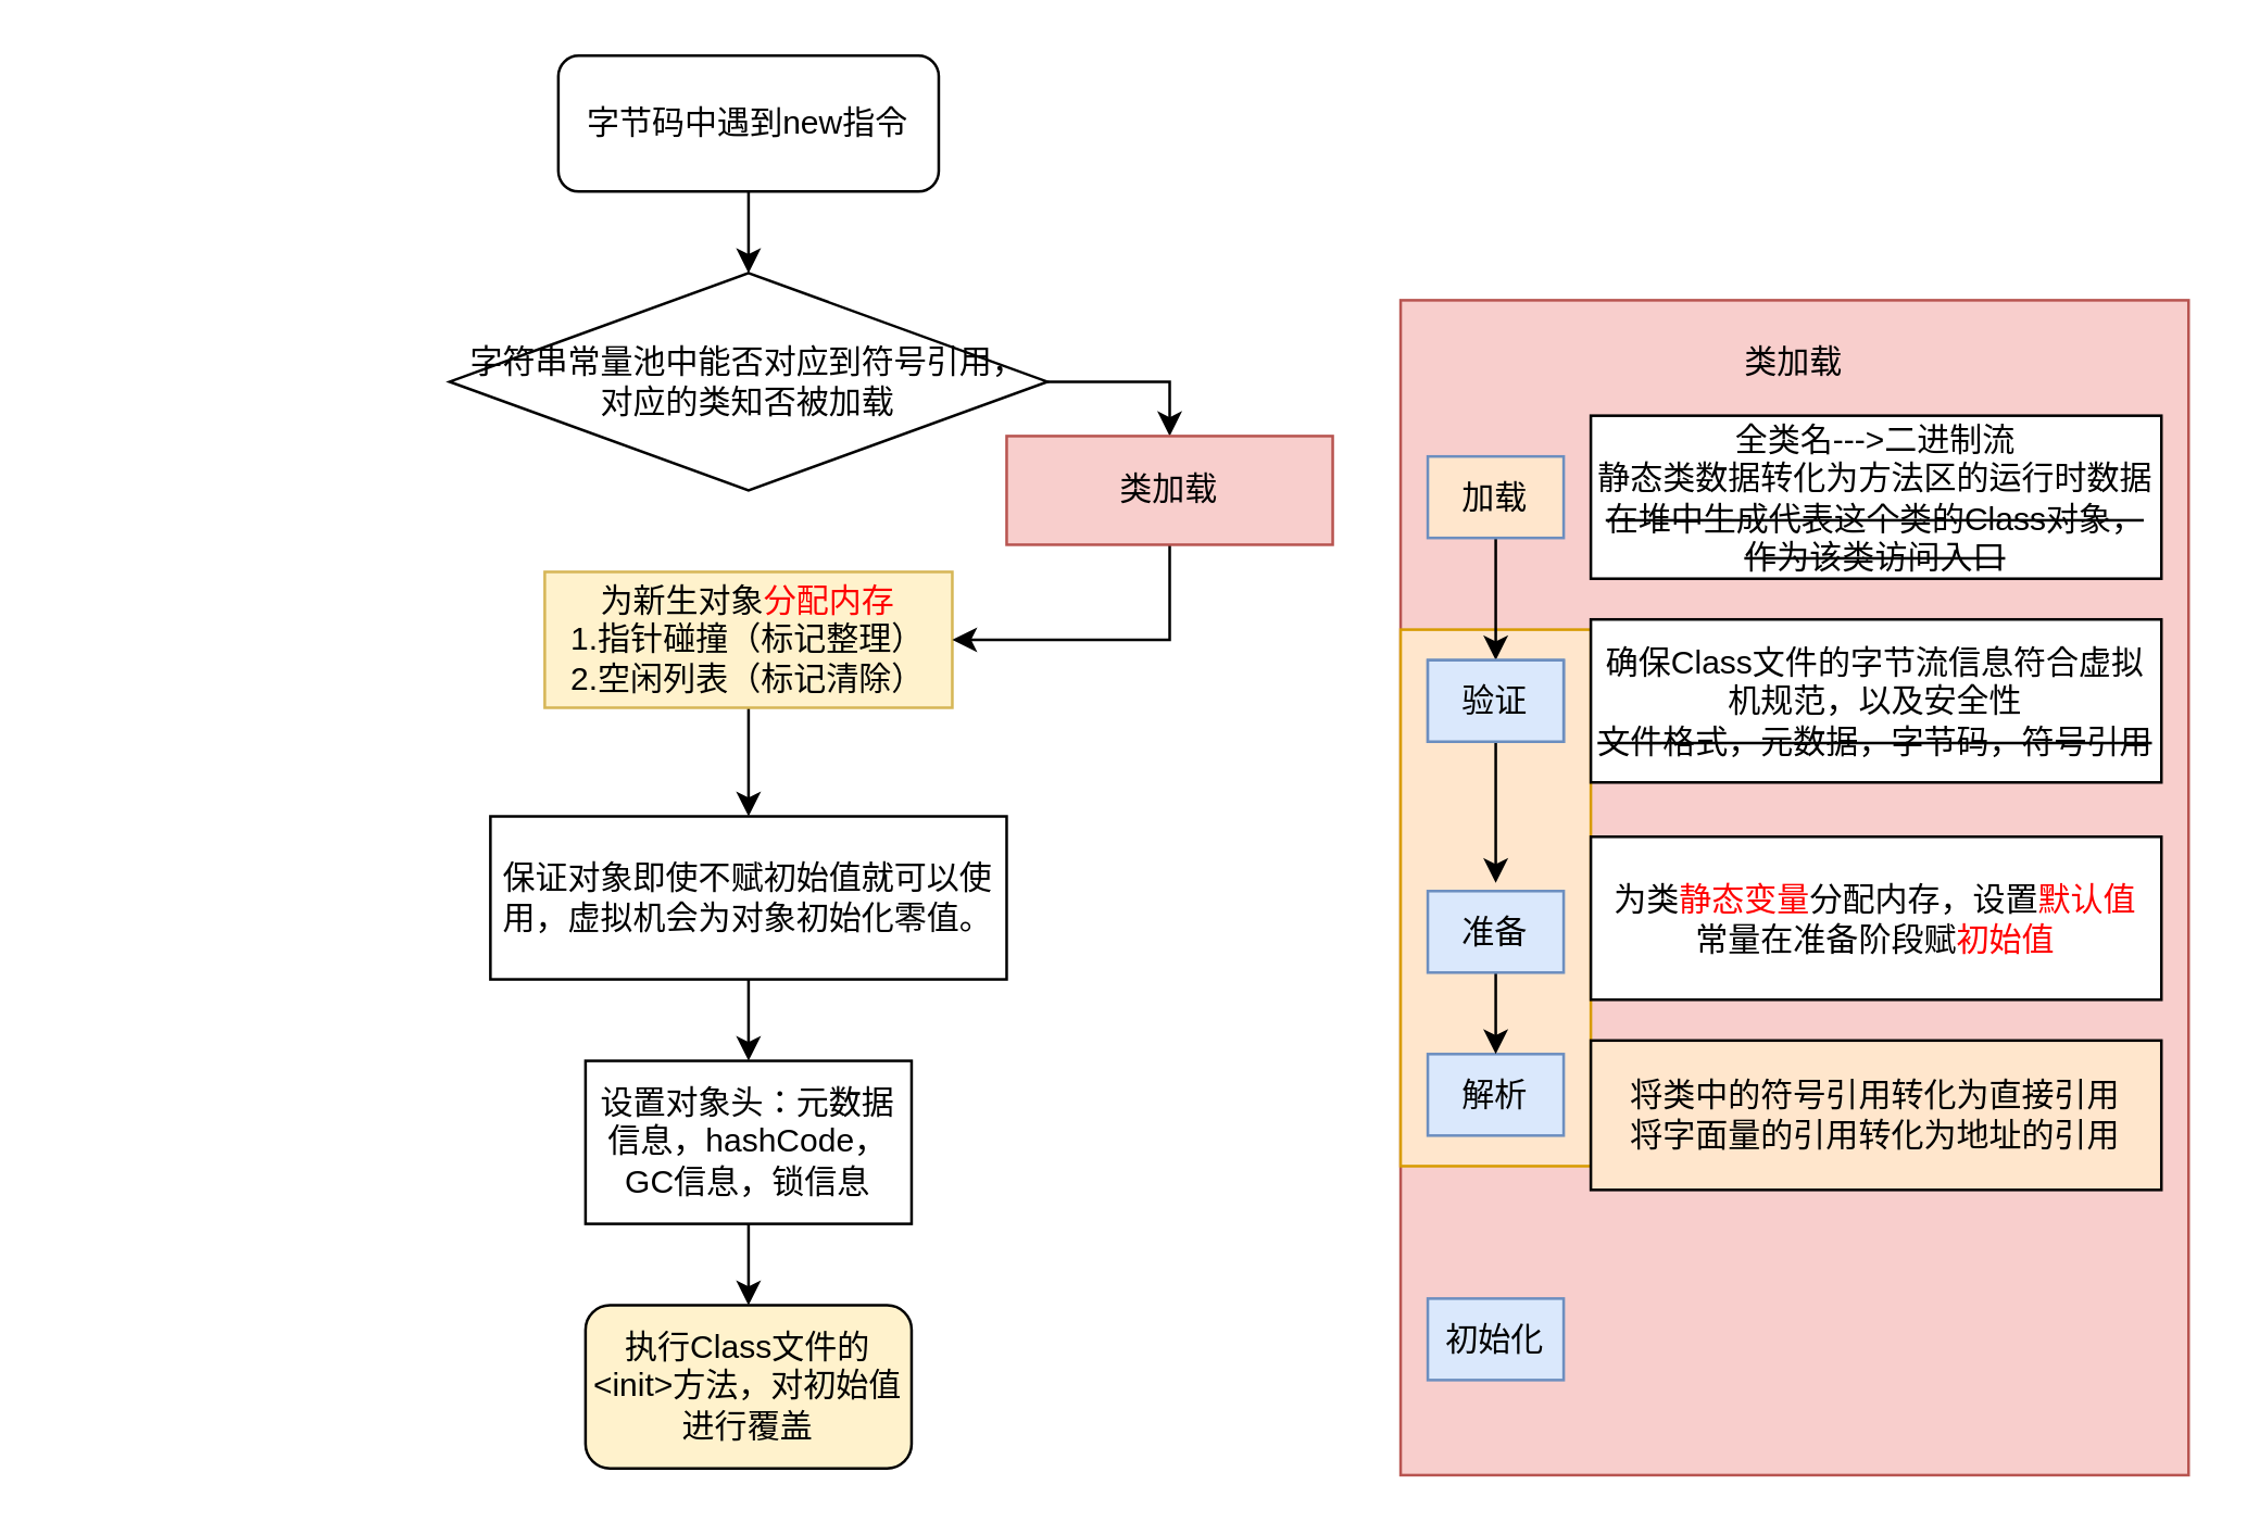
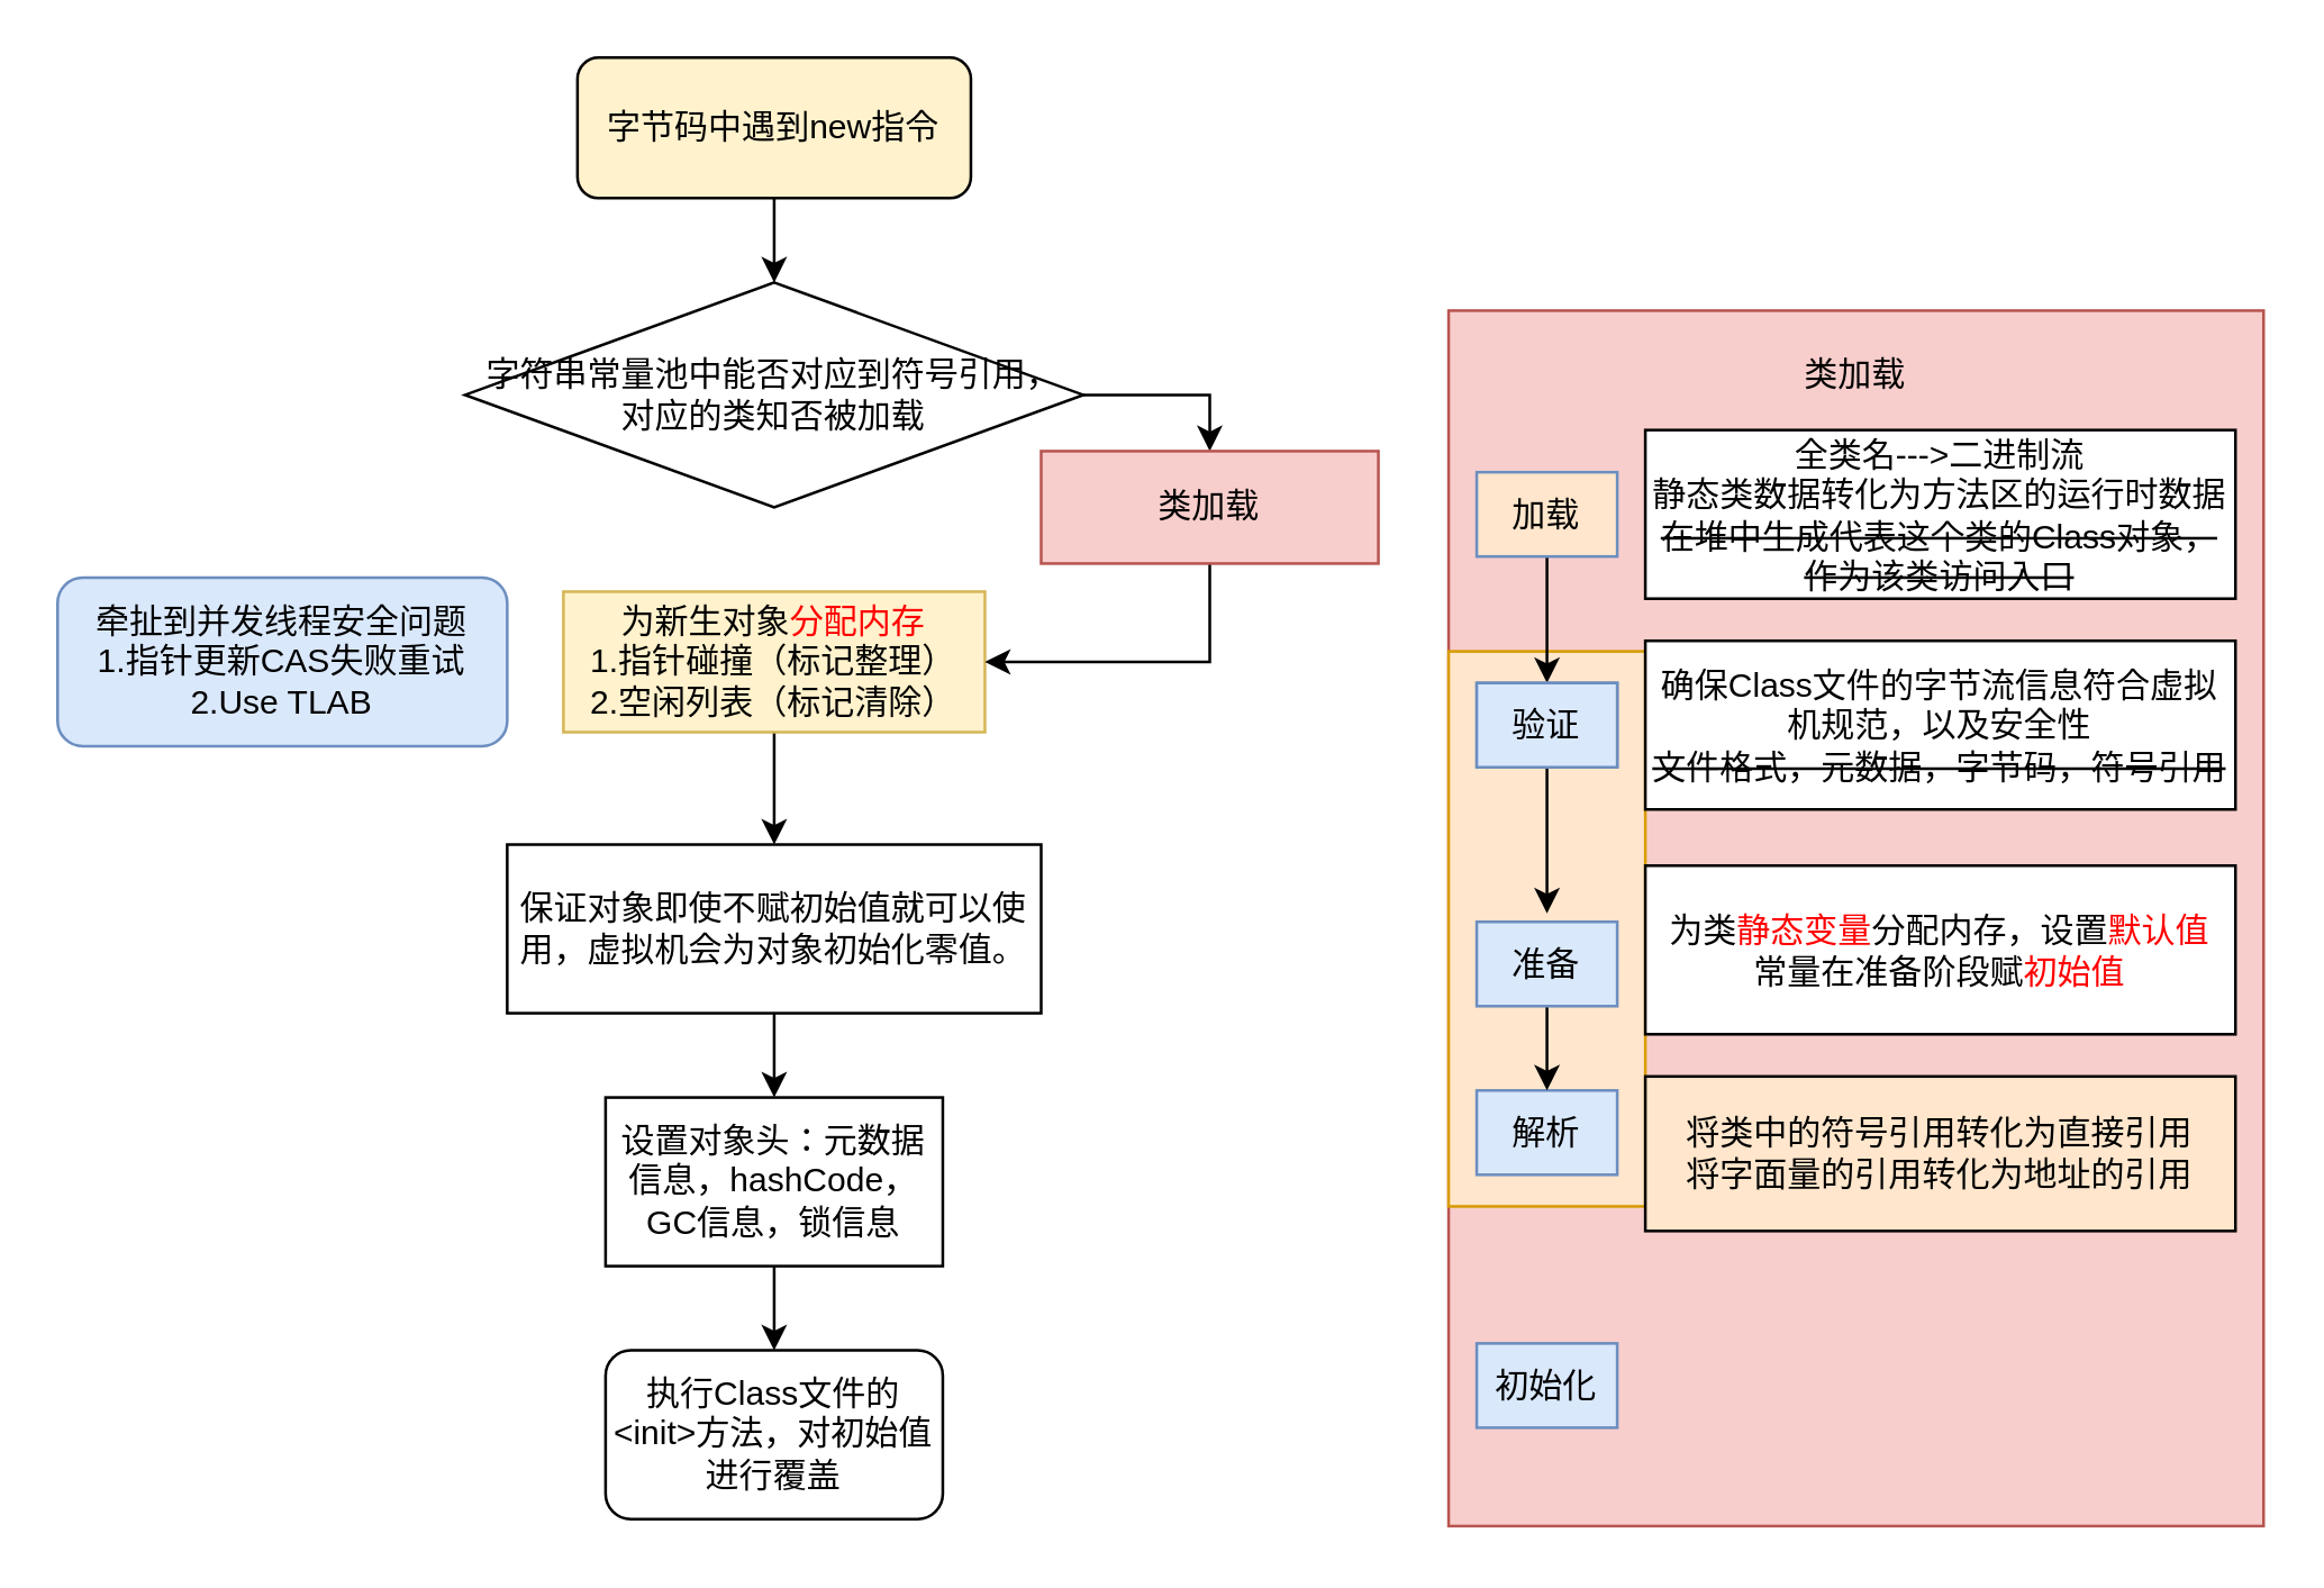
  <mxCell id="0" />
  <mxCell id="1" parent="0" />
  <mxCell id="2" value="" style="rounded=0;whiteSpace=wrap;html=1;fontSize=12;fillColor=#f8cecc;strokeColor=#b85450;" vertex="1" parent="1"><mxGeometry x="515" y="110" width="290" height="432.5" as="geometry" /></mxCell>
  <mxCell id="3" value="" style="rounded=0;whiteSpace=wrap;html=1;fontSize=12;fillColor=#ffe6cc;strokeColor=#d79b00;" vertex="1" parent="1"><mxGeometry x="515" y="231.25" width="70" height="197.5" as="geometry" /></mxCell>
  <mxCell id="4" style="edgeStyle=orthogonalEdgeStyle;rounded=0;orthogonalLoop=1;jettySize=auto;html=1;exitX=0.5;exitY=1;exitDx=0;exitDy=0;fontSize=12;" edge="1" parent="1" source="5" target="7"><mxGeometry relative="1" as="geometry" /></mxCell>
- <mxCell id="5" value="字节码中遇到new指令" style="rounded=1;whiteSpace=wrap;html=1;" vertex="1" parent="1"><mxGeometry x="205" y="20" width="140" height="50" as="geometry" /></mxCell>
+ <mxCell id="5" value="字节码中遇到new指令" style="rounded=1;whiteSpace=wrap;html=1;fillColor=#fff2cc;" vertex="1" parent="1"><mxGeometry x="205" y="20" width="140" height="50" as="geometry" /></mxCell>
  <mxCell id="6" style="edgeStyle=orthogonalEdgeStyle;rounded=0;orthogonalLoop=1;jettySize=auto;html=1;exitX=1;exitY=0.5;exitDx=0;exitDy=0;entryX=0.5;entryY=0;entryDx=0;entryDy=0;fontSize=12;fontColor=#FF0000;" edge="1" parent="1" source="7" target="12"><mxGeometry relative="1" as="geometry" /></mxCell>
  <mxCell id="7" value="&lt;font style=&quot;font-size: 12px&quot;&gt;字符串常量池中能否对应到符号引用，&lt;br&gt;对应的类知否被加载&lt;br&gt;&lt;/font&gt;" style="rhombus;whiteSpace=wrap;html=1;" vertex="1" parent="1"><mxGeometry x="165" y="100" width="220" height="80" as="geometry" /></mxCell>
  <mxCell id="8" style="edgeStyle=orthogonalEdgeStyle;rounded=0;orthogonalLoop=1;jettySize=auto;html=1;exitX=0.5;exitY=1;exitDx=0;exitDy=0;entryX=0.5;entryY=0;entryDx=0;entryDy=0;fontSize=12;fontColor=#000000;" edge="1" parent="1" source="9" target="14"><mxGeometry relative="1" as="geometry" /></mxCell>
  <mxCell id="9" value="为新生对象&lt;font color=&quot;#ff0000&quot;&gt;分配内存&lt;/font&gt;&lt;br&gt;1.指针碰撞（标记整理）&lt;br&gt;2.空闲列表（标记清除）" style="rounded=0;whiteSpace=wrap;html=1;fontSize=12;fillColor=#fff2cc;strokeColor=#d6b656;" vertex="1" parent="1"><mxGeometry x="200" y="210" width="150" height="50" as="geometry" /></mxCell>
+ <mxCell id="10" value="牵扯到并发线程安全问题&lt;br&gt;1.指针更新CAS失败重试&lt;br&gt;2.Use TLAB" style="rounded=1;whiteSpace=wrap;html=1;fontSize=12;fillColor=#dae8fc;strokeColor=#6c8ebf;" vertex="1" parent="1"><mxGeometry x="20" y="205" width="160" height="60" as="geometry" /></mxCell>
  <mxCell id="11" style="edgeStyle=orthogonalEdgeStyle;rounded=0;orthogonalLoop=1;jettySize=auto;html=1;exitX=0.5;exitY=1;exitDx=0;exitDy=0;entryX=1;entryY=0.5;entryDx=0;entryDy=0;fontSize=12;fontColor=#FF0000;" edge="1" parent="1" source="12" target="9"><mxGeometry relative="1" as="geometry" /></mxCell>
  <mxCell id="12" value="&lt;font color=&quot;#000000&quot;&gt;类加载&lt;/font&gt;" style="rounded=0;whiteSpace=wrap;html=1;fontSize=12;fillColor=#f8cecc;strokeColor=#b85450;" vertex="1" parent="1"><mxGeometry x="370" y="160" width="120" height="40" as="geometry" /></mxCell>
  <mxCell id="13" style="edgeStyle=orthogonalEdgeStyle;rounded=0;orthogonalLoop=1;jettySize=auto;html=1;exitX=0.5;exitY=1;exitDx=0;exitDy=0;entryX=0.5;entryY=0;entryDx=0;entryDy=0;fontSize=12;fontColor=#000000;" edge="1" parent="1" source="14" target="17"><mxGeometry relative="1" as="geometry" /></mxCell>
  <mxCell id="14" value="保证对象即使不赋初始值就可以使用，虚拟机会为对象初始化零值。" style="rounded=0;whiteSpace=wrap;html=1;fontSize=12;fontColor=#000000;" vertex="1" parent="1"><mxGeometry x="180" y="300" width="190" height="60" as="geometry" /></mxCell>
  <mxCell id="15" value="类加载" style="text;html=1;strokeColor=none;fillColor=none;align=center;verticalAlign=middle;whiteSpace=wrap;rounded=0;fontSize=12;fontColor=#000000;" vertex="1" parent="1"><mxGeometry x="630" y="117.5" width="60" height="30" as="geometry" /></mxCell>
  <mxCell id="16" style="edgeStyle=orthogonalEdgeStyle;rounded=0;orthogonalLoop=1;jettySize=auto;html=1;exitX=0.5;exitY=1;exitDx=0;exitDy=0;entryX=0.5;entryY=0;entryDx=0;entryDy=0;fontSize=12;fontColor=#000000;" edge="1" parent="1" source="17" target="18"><mxGeometry relative="1" as="geometry" /></mxCell>
  <mxCell id="17" value="设置对象头：元数据信息，hashCode，GC信息，锁信息" style="rounded=0;whiteSpace=wrap;html=1;fontSize=12;fontColor=#000000;" vertex="1" parent="1"><mxGeometry x="215" y="390" width="120" height="60" as="geometry" /></mxCell>
- <mxCell id="18" value="执行Class文件的&amp;lt;init&amp;gt;方法，对初始值进行覆盖" style="rounded=1;whiteSpace=wrap;html=1;fontSize=12;fontColor=#000000;fillColor=#fff2cc;" vertex="1" parent="1"><mxGeometry x="215" y="480" width="120" height="60" as="geometry" /></mxCell>
+ <mxCell id="18" value="执行Class文件的&amp;lt;init&amp;gt;方法，对初始值进行覆盖" style="rounded=1;whiteSpace=wrap;html=1;fontSize=12;fontColor=#000000;" vertex="1" parent="1"><mxGeometry x="215" y="480" width="120" height="60" as="geometry" /></mxCell>
  <mxCell id="19" style="edgeStyle=orthogonalEdgeStyle;rounded=0;orthogonalLoop=1;jettySize=auto;html=1;exitX=0.5;exitY=1;exitDx=0;exitDy=0;fontSize=12;fontColor=#000000;" edge="1" parent="1" source="20" target="22"><mxGeometry relative="1" as="geometry" /></mxCell>
  <mxCell id="20" value="加载" style="rounded=0;whiteSpace=wrap;html=1;fontSize=12;fillColor=#ffe6cc;strokeColor=#6c8ebf;" vertex="1" parent="1"><mxGeometry x="525" y="167.5" width="50" height="30" as="geometry" /></mxCell>
  <mxCell id="21" value="全类名---&amp;gt;二进制流&lt;br&gt;静态类数据转化为方法区的运行时数据&lt;br&gt;&lt;strike&gt;在堆中生成代表这个类的Class对象，作为该类访问入口&lt;/strike&gt;" style="rounded=0;whiteSpace=wrap;html=1;fontSize=12;fontColor=#000000;" vertex="1" parent="1"><mxGeometry x="585" y="152.5" width="210" height="60" as="geometry" /></mxCell>
  <mxCell id="22" value="验证" style="rounded=0;whiteSpace=wrap;html=1;fontSize=12;fillColor=#dae8fc;strokeColor=#6c8ebf;" vertex="1" parent="1"><mxGeometry x="525" y="242.5" width="50" height="30" as="geometry" /></mxCell>
  <mxCell id="23" value="确保Class文件的字节流信息符合虚拟机规范，以及安全性&lt;br&gt;&lt;strike&gt;文件格式，元数据，字节码，符号引用&lt;/strike&gt;" style="rounded=0;whiteSpace=wrap;html=1;fontSize=12;fontColor=#000000;" vertex="1" parent="1"><mxGeometry x="585" y="227.5" width="210" height="60" as="geometry" /></mxCell>
  <mxCell id="24" style="edgeStyle=orthogonalEdgeStyle;rounded=0;orthogonalLoop=1;jettySize=auto;html=1;exitX=0.5;exitY=1;exitDx=0;exitDy=0;entryX=0.5;entryY=0;entryDx=0;entryDy=0;fontSize=12;fontColor=#FF0000;" edge="1" parent="1" source="25"><mxGeometry relative="1" as="geometry"><mxPoint x="550" y="324.5" as="targetPoint" /></mxGeometry></mxCell>
  <mxCell id="25" value="验证" style="rounded=0;whiteSpace=wrap;html=1;fontSize=12;fillColor=#dae8fc;strokeColor=#6c8ebf;" vertex="1" parent="1"><mxGeometry x="525" y="242.5" width="50" height="30" as="geometry" /></mxCell>
  <mxCell id="26" value="为类&lt;font color=&quot;#ff0000&quot;&gt;静态变量&lt;/font&gt;分配内存，设置&lt;font color=&quot;#ff0000&quot;&gt;默认值&lt;br&gt;&lt;/font&gt;常量在准备阶段赋&lt;font color=&quot;#ff0000&quot;&gt;初始值&lt;/font&gt;" style="rounded=0;whiteSpace=wrap;html=1;fontSize=12;fontColor=#000000;" vertex="1" parent="1"><mxGeometry x="585" y="307.5" width="210" height="60" as="geometry" /></mxCell>
  <mxCell id="27" value="解析" style="rounded=0;whiteSpace=wrap;html=1;fontSize=12;fillColor=#dae8fc;strokeColor=#6c8ebf;" vertex="1" parent="1"><mxGeometry x="525" y="387.5" width="50" height="30" as="geometry" /></mxCell>
  <mxCell id="28" style="edgeStyle=orthogonalEdgeStyle;rounded=0;orthogonalLoop=1;jettySize=auto;html=1;exitX=0.5;exitY=1;exitDx=0;exitDy=0;entryX=0.5;entryY=0;entryDx=0;entryDy=0;fontSize=12;fontColor=#FF0000;" edge="1" parent="1" source="29" target="27"><mxGeometry relative="1" as="geometry" /></mxCell>
  <mxCell id="29" value="准备" style="rounded=0;whiteSpace=wrap;html=1;fontSize=12;fillColor=#dae8fc;strokeColor=#6c8ebf;" vertex="1" parent="1"><mxGeometry x="525" y="327.5" width="50" height="30" as="geometry" /></mxCell>
  <mxCell id="30" value="初始化" style="rounded=0;whiteSpace=wrap;html=1;fontSize=12;fillColor=#dae8fc;strokeColor=#6c8ebf;" vertex="1" parent="1"><mxGeometry x="525" y="477.5" width="50" height="30" as="geometry" /></mxCell>
  <mxCell id="31" value="将类中的符号引用转化为直接引用&lt;br&gt;将字面量的引用转化为地址的引用" style="rounded=0;whiteSpace=wrap;html=1;fontSize=12;fontColor=#000000;fillColor=#ffe6cc;" vertex="1" parent="1"><mxGeometry x="585" y="382.5" width="210" height="55" as="geometry" /></mxCell>
